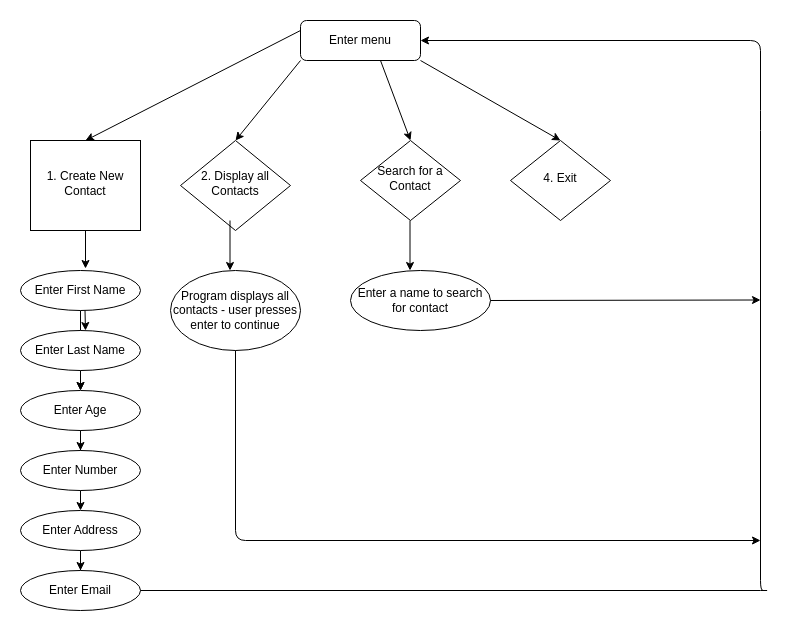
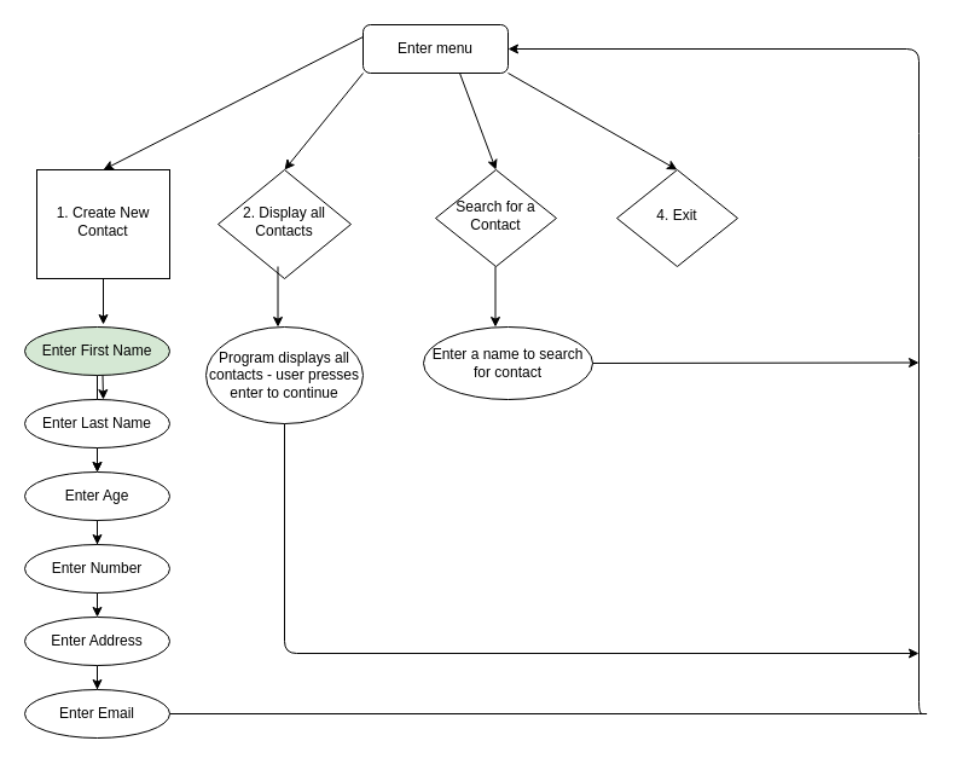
  <mxCell id="0" />
  <mxCell id="1" parent="0" />
  <mxCell id="2" value="Enter menu" style="rounded=1;whiteSpace=wrap;html=1;fontSize=12;glass=0;strokeWidth=1;shadow=0;" parent="1" vertex="1"><mxGeometry x="300" y="20" width="120" height="40" as="geometry" /></mxCell>
  <mxCell id="3" value="1. Create New Contact" style="whiteSpace=wrap;html=1;shadow=0;fontFamily=Helvetica;fontSize=12;align=center;strokeWidth=1;spacing=6;spacingTop=-4;rounded=0;" parent="1" vertex="1"><mxGeometry x="30" y="140" width="110" height="90" as="geometry" /></mxCell>
  <mxCell id="4" value="2. Display all Contacts" style="rhombus;whiteSpace=wrap;html=1;shadow=0;fontFamily=Helvetica;fontSize=12;align=center;strokeWidth=1;spacing=6;spacingTop=-4;" vertex="1" parent="1"><mxGeometry x="180" y="140" width="110" height="90" as="geometry" /></mxCell>
  <mxCell id="5" value="" style="endArrow=classic;html=1;entryX=0.5;entryY=0;entryDx=0;entryDy=0;" edge="1" parent="1" target="4"><mxGeometry width="50" height="50" relative="1" as="geometry"><mxPoint x="300" y="60" as="sourcePoint" /><mxPoint x="290" y="160" as="targetPoint" /></mxGeometry></mxCell>
  <mxCell id="6" value="" style="endArrow=classic;html=1;exitX=0;exitY=0.25;exitDx=0;exitDy=0;entryX=0.5;entryY=0;entryDx=0;entryDy=0;" edge="1" parent="1" source="2" target="3"><mxGeometry width="50" height="50" relative="1" as="geometry"><mxPoint x="220" y="10" as="sourcePoint" /><mxPoint x="170" y="110" as="targetPoint" /></mxGeometry></mxCell>
  <mxCell id="7" value="Search for a Contact" style="rhombus;whiteSpace=wrap;html=1;shadow=0;fontFamily=Helvetica;fontSize=12;align=center;strokeWidth=1;spacing=6;spacingTop=-4;" vertex="1" parent="1"><mxGeometry x="360" y="140" width="100" height="80" as="geometry" /></mxCell>
  <mxCell id="8" value="" style="endArrow=classic;html=1;entryX=0.5;entryY=0;entryDx=0;entryDy=0;entryPerimeter=0;" edge="1" parent="1" target="7"><mxGeometry width="50" height="50" relative="1" as="geometry"><mxPoint x="380" y="60" as="sourcePoint" /><mxPoint x="410" y="160" as="targetPoint" /></mxGeometry></mxCell>
  <mxCell id="9" value="4. Exit" style="rhombus;whiteSpace=wrap;html=1;shadow=0;fontFamily=Helvetica;fontSize=12;align=center;strokeWidth=1;spacing=6;spacingTop=-4;" vertex="1" parent="1"><mxGeometry x="510" y="140" width="100" height="80" as="geometry" /></mxCell>
  <mxCell id="10" value="" style="endArrow=classic;html=1;entryX=0.5;entryY=0;entryDx=0;entryDy=0;" edge="1" parent="1" target="9"><mxGeometry width="50" height="50" relative="1" as="geometry"><mxPoint x="420" y="60" as="sourcePoint" /><mxPoint x="490" y="130" as="targetPoint" /><Array as="points" /></mxGeometry></mxCell>
  <mxCell id="11" value="" style="endArrow=classic;html=1;exitX=0.5;exitY=1;exitDx=0;exitDy=0;" edge="1" parent="1" source="3"><mxGeometry width="50" height="50" relative="1" as="geometry"><mxPoint x="120" y="280" as="sourcePoint" /><mxPoint x="85" y="268" as="targetPoint" /><Array as="points" /></mxGeometry></mxCell>
  <mxCell id="12" value="" style="edgeStyle=orthogonalEdgeStyle;rounded=0;orthogonalLoop=1;jettySize=auto;html=1;" edge="1" parent="1" source="14" target="17"><mxGeometry relative="1" as="geometry" /></mxCell>
  <mxCell id="13" value="" style="edgeStyle=orthogonalEdgeStyle;rounded=0;orthogonalLoop=1;jettySize=auto;html=1;" edge="1" parent="1" source="14" target="17"><mxGeometry relative="1" as="geometry" /></mxCell>
- <mxCell id="14" value="Enter First Name" style="ellipse;whiteSpace=wrap;html=1;" vertex="1" parent="1"><mxGeometry x="20" y="270" width="120" height="40" as="geometry" /></mxCell>
+ <mxCell id="14" value="Enter First Name" style="ellipse;whiteSpace=wrap;html=1;fillColor=#d5e8d4;" vertex="1" parent="1"><mxGeometry x="20" y="270" width="120" height="40" as="geometry" /></mxCell>
  <mxCell id="15" value="Enter Last Name" style="ellipse;whiteSpace=wrap;html=1;" vertex="1" parent="1"><mxGeometry x="20" y="330" width="120" height="40" as="geometry" /></mxCell>
  <mxCell id="16" value="" style="edgeStyle=orthogonalEdgeStyle;rounded=0;orthogonalLoop=1;jettySize=auto;html=1;" edge="1" parent="1" source="17" target="20"><mxGeometry relative="1" as="geometry" /></mxCell>
  <mxCell id="17" value="Enter Age" style="ellipse;whiteSpace=wrap;html=1;" vertex="1" parent="1"><mxGeometry x="20" y="390" width="120" height="40" as="geometry" /></mxCell>
  <mxCell id="18" value="Enter Number" style="ellipse;whiteSpace=wrap;html=1;" vertex="1" parent="1"><mxGeometry x="20" y="450" width="120" height="40" as="geometry" /></mxCell>
  <mxCell id="19" value="" style="edgeStyle=orthogonalEdgeStyle;rounded=0;orthogonalLoop=1;jettySize=auto;html=1;" edge="1" parent="1" source="20" target="21"><mxGeometry relative="1" as="geometry" /></mxCell>
  <mxCell id="20" value="Enter Address" style="ellipse;whiteSpace=wrap;html=1;" vertex="1" parent="1"><mxGeometry x="20" y="510" width="120" height="40" as="geometry" /></mxCell>
  <mxCell id="21" value="Enter Email" style="ellipse;whiteSpace=wrap;html=1;" vertex="1" parent="1"><mxGeometry x="20" y="570" width="120" height="40" as="geometry" /></mxCell>
  <mxCell id="22" value="" style="endArrow=classic;html=1;" edge="1" parent="1"><mxGeometry width="50" height="50" relative="1" as="geometry"><mxPoint x="80" y="430" as="sourcePoint" /><mxPoint x="80" y="450" as="targetPoint" /><Array as="points" /></mxGeometry></mxCell>
  <mxCell id="23" value="Program displays all contacts - user presses enter to continue" style="ellipse;whiteSpace=wrap;html=1;" vertex="1" parent="1"><mxGeometry x="170" y="270" width="130" height="80" as="geometry" /></mxCell>
  <mxCell id="24" value="" style="endArrow=classic;html=1;exitX=0.5;exitY=1;exitDx=0;exitDy=0;" edge="1" parent="1"><mxGeometry width="50" height="50" relative="1" as="geometry"><mxPoint x="229.5" y="220" as="sourcePoint" /><mxPoint x="229.5" y="270" as="targetPoint" /><Array as="points" /></mxGeometry></mxCell>
  <mxCell id="25" value="Enter a name to search for contact" style="ellipse;whiteSpace=wrap;html=1;" vertex="1" parent="1"><mxGeometry x="350" y="270" width="140" height="60" as="geometry" /></mxCell>
  <mxCell id="26" value="" style="endArrow=classic;html=1;exitX=0.5;exitY=1;exitDx=0;exitDy=0;" edge="1" parent="1"><mxGeometry width="50" height="50" relative="1" as="geometry"><mxPoint x="409.5" y="220" as="sourcePoint" /><mxPoint x="409.5" y="270" as="targetPoint" /><Array as="points" /></mxGeometry></mxCell>
  <mxCell id="27" value="" style="endArrow=classic;html=1;exitX=0.5;exitY=1;exitDx=0;exitDy=0;" edge="1" parent="1"><mxGeometry width="50" height="50" relative="1" as="geometry"><mxPoint x="84.5" y="310" as="sourcePoint" /><mxPoint x="85" y="330" as="targetPoint" /><Array as="points" /></mxGeometry></mxCell>
  <mxCell id="28" value="" style="endArrow=classic;html=1;exitX=1;exitY=0.5;exitDx=0;exitDy=0;entryX=1;entryY=0.5;entryDx=0;entryDy=0;" edge="1" parent="1" source="21" target="2"><mxGeometry width="50" height="50" relative="1" as="geometry"><mxPoint x="350" y="420" as="sourcePoint" /><mxPoint x="420" y="30" as="targetPoint" /><Array as="points"><mxPoint x="770" y="590" /><mxPoint x="760" y="590" /><mxPoint x="760" y="120" /><mxPoint x="760" y="40" /></Array></mxGeometry></mxCell>
  <mxCell id="29" value="" style="endArrow=classic;html=1;exitX=0.5;exitY=1;exitDx=0;exitDy=0;" edge="1" parent="1" source="23"><mxGeometry width="50" height="50" relative="1" as="geometry"><mxPoint x="240" y="360" as="sourcePoint" /><mxPoint x="760" y="540" as="targetPoint" /><Array as="points"><mxPoint x="235" y="540" /></Array></mxGeometry></mxCell>
  <mxCell id="30" value="" style="endArrow=classic;html=1;exitX=1;exitY=0.5;exitDx=0;exitDy=0;" edge="1" parent="1" source="25"><mxGeometry width="50" height="50" relative="1" as="geometry"><mxPoint x="570" y="299.5" as="sourcePoint" /><mxPoint x="760" y="299.5" as="targetPoint" /></mxGeometry></mxCell>
